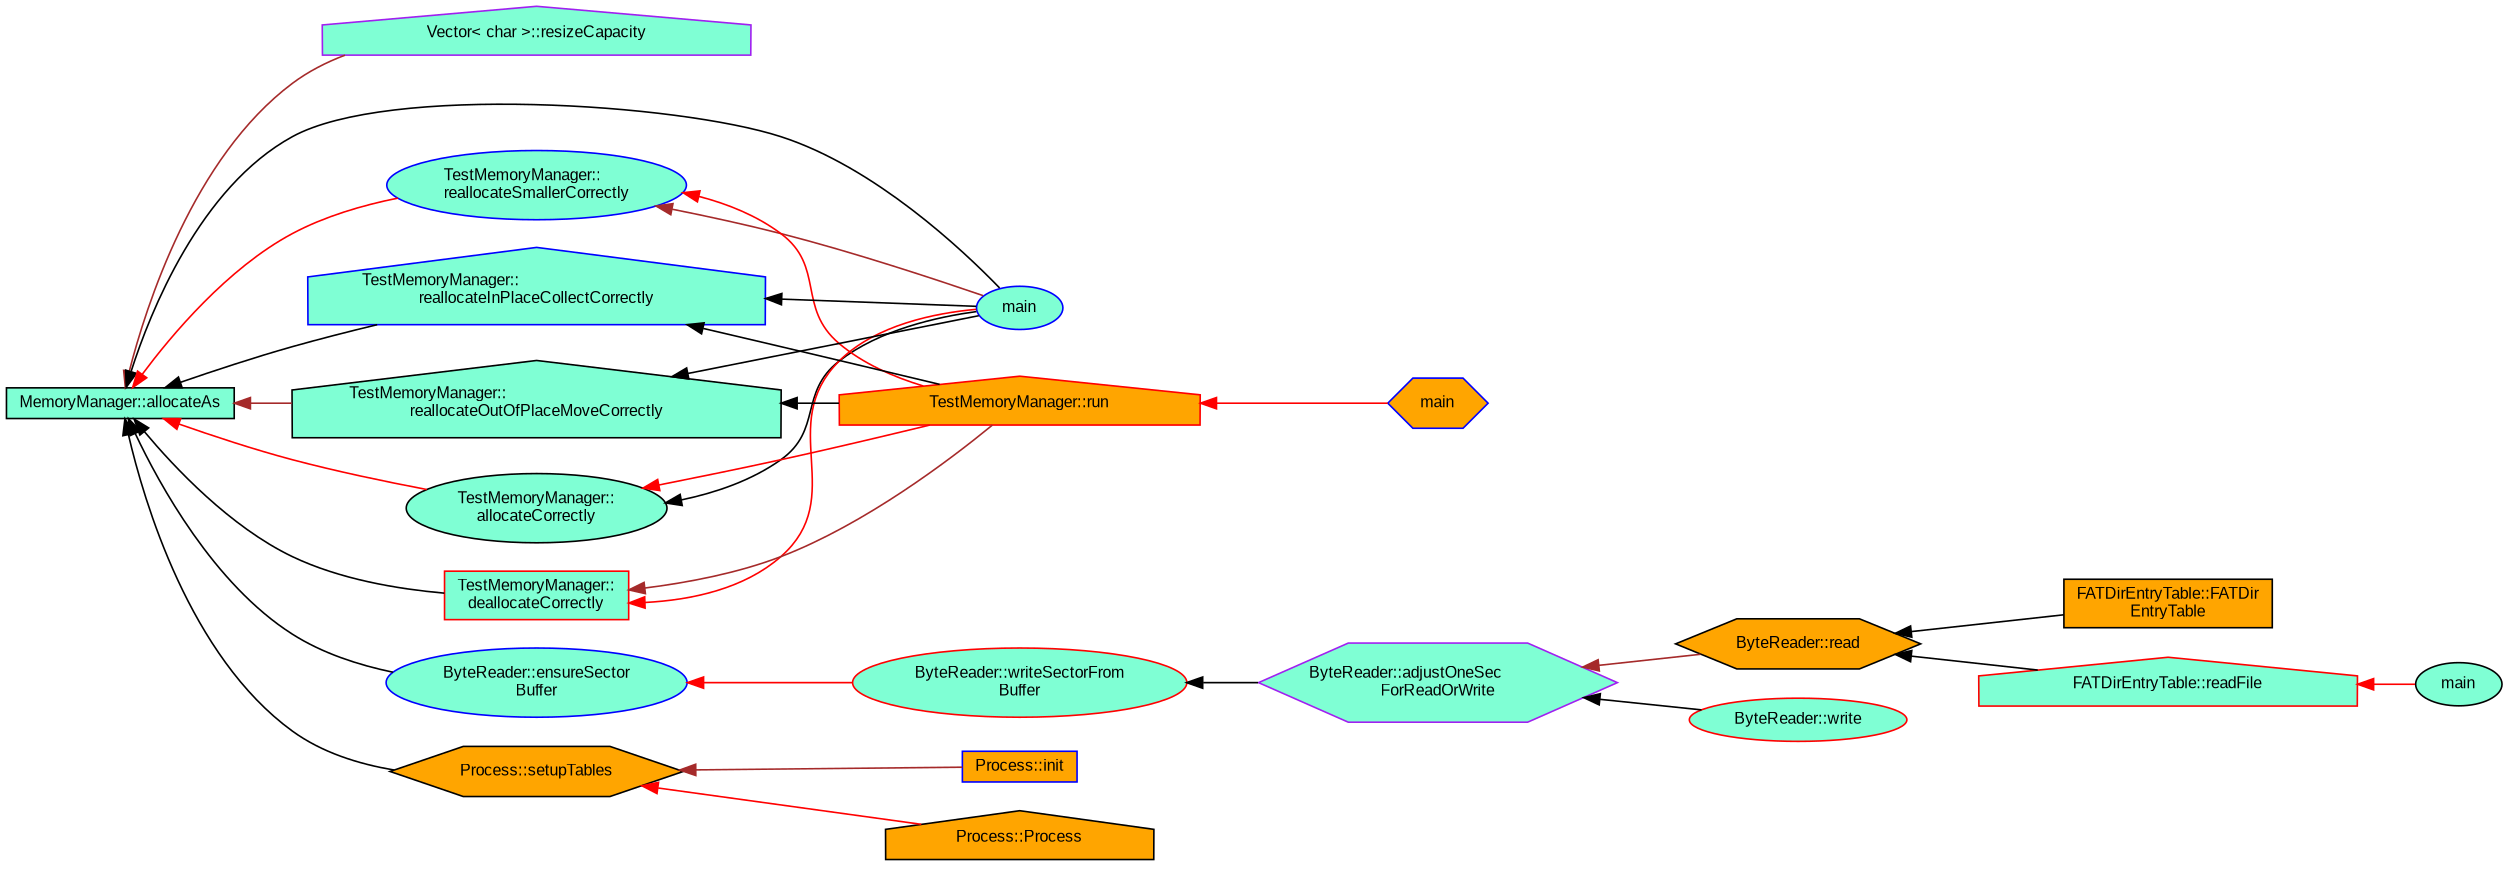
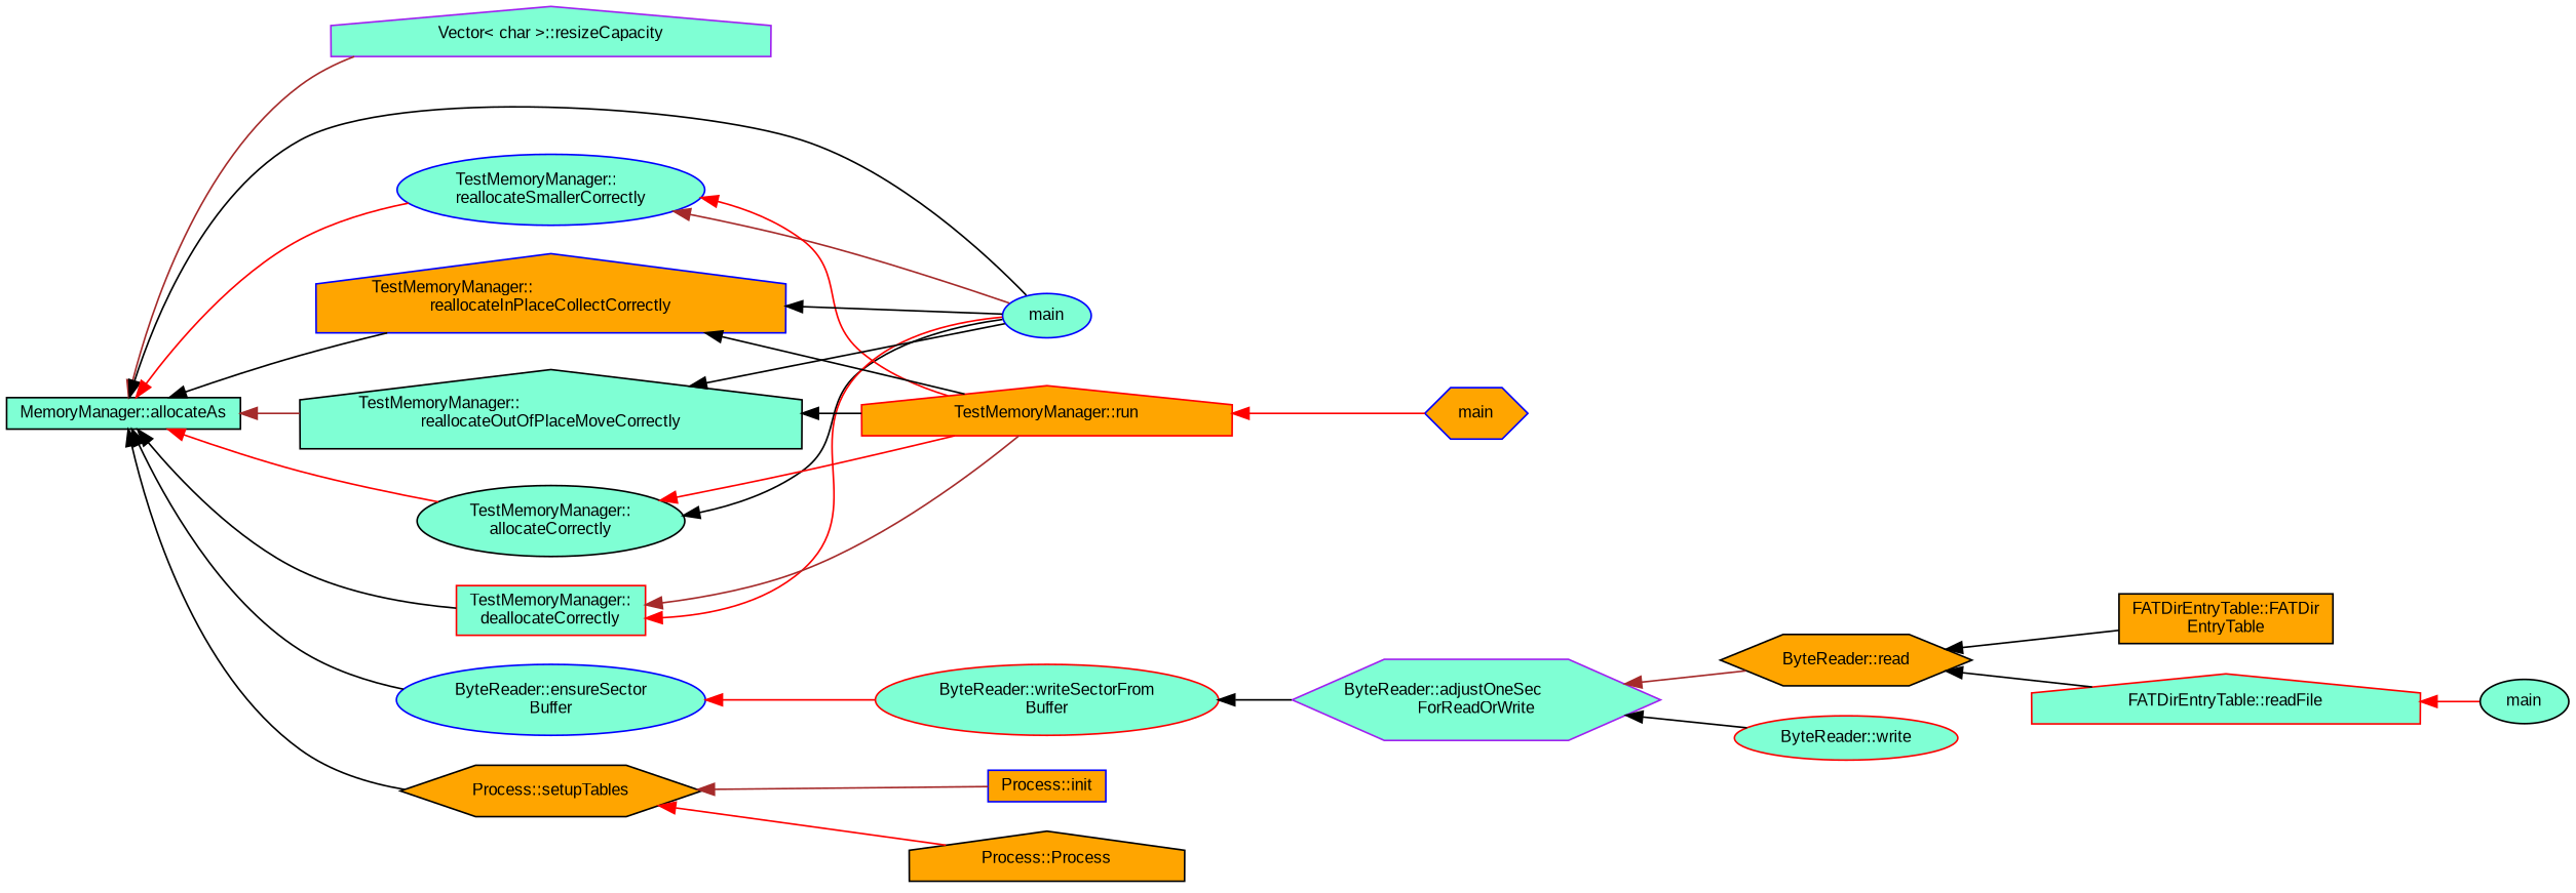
  digraph {
    fontname="Liberation Sans"
    rankdir=LR
    node [color=black fillcolor=aquamarine fontname="Liberation Sans" fontsize=10 shape=ellipse style=filled]
    edge [color=black dir=back fontname="Liberation Sans" fontsize=10 labelfontname=Helvetica labelfontsize=10 style=solid]
    n1 [fontcolor=black height=0.2 label="MemoryManager::allocateAs" shape=box width=0.4]
    n2 [color=purple height=0.2 label="Vector\< char \>::resizeCapacity" shape=house width=0.4]
    n3 [color=blue height=0.2 label=main width=0.4]
    n4 [color=blue height=0.2 label="ByteReader::ensureSector\lBuffer" width=0.4]
    n5 [fillcolor=orange height=0.2 label="Process::setupTables" shape=hexagon width=0.4]
    n6 [height=0.2 label="TestMemoryManager::\lallocateCorrectly" width=0.4]
    n7 [color=red height=0.2 label="TestMemoryManager::\ldeallocateCorrectly" shape=box width=0.4]
    n8 [color=blue height=0.2 label="TestMemoryManager::\lreallocateSmallerCorrectly" width=0.4]
-   n9 [color=blue height=0.2 label="TestMemoryManager::\lreallocateInPlaceCollectCorrectly" shape=house width=0.4]
+   n9 [color=blue fillcolor=orange height=0.2 label="TestMemoryManager::\lreallocateInPlaceCollectCorrectly" shape=house width=0.4]
    n10 [height=0.2 label="TestMemoryManager::\lreallocateOutOfPlaceMoveCorrectly" shape=house width=0.4]
    n11 [color=red height=0.2 label="ByteReader::writeSectorFrom\lBuffer" width=0.4]
    n12 [fillcolor=orange height=0.2 label="Process::Process" shape=house width=0.4]
    n13 [color=blue fillcolor=orange height=0.2 label="Process::init" shape=box width=0.4]
    n14 [color=red fillcolor=orange height=0.2 label="TestMemoryManager::run" shape=house width=0.4]
    n15 [color=purple height=0.2 label="ByteReader::adjustOneSec\lForReadOrWrite" shape=hexagon width=0.4]
    n16 [fillcolor=orange height=0.2 label="ByteReader::read" shape=hexagon width=0.4]
    n17 [color=red height=0.2 label="ByteReader::write" width=0.4]
    n18 [fillcolor=orange height=0.2 label="FATDirEntryTable::FATDir\lEntryTable" shape=box width=0.4]
    n19 [color=red height=0.2 label="FATDirEntryTable::readFile" shape=house width=0.4]
    n20 [height=0.2 label=main width=0.4]
    n21 [color=blue fillcolor=orange height=0.2 label=main shape=hexagon width=0.4]
    n1 -> n2 [color=brown]
    n1 -> n3
    n1 -> n4
    n1 -> n5
    n1 -> n6 [color=red]
    n1 -> n7
    n1 -> n8 [color=red]
    n1 -> n9
    n1 -> n10 [color=brown]
    n4 -> n11 [color=red]
    n5 -> n12 [color=red]
    n5 -> n13 [color=brown]
    n6 -> n3
    n6 -> n14 [color=red]
    n7 -> n3 [color=red]
    n7 -> n14 [color=brown]
    n8 -> n3 [color=brown]
    n8 -> n14 [color=red]
    n9 -> n3
    n9 -> n14
    n10 -> n3
    n10 -> n14
    n11 -> n15
    n14 -> n21 [color=red]
    n15 -> n16 [color=brown]
    n15 -> n17
    n16 -> n18
    n16 -> n19
    n19 -> n20 [color=red]
  }
